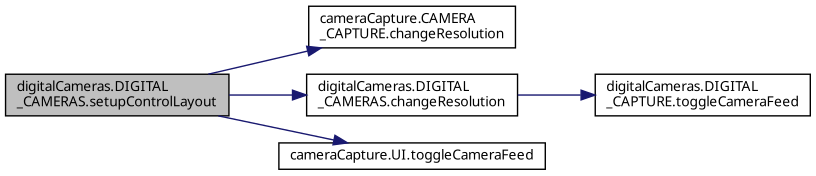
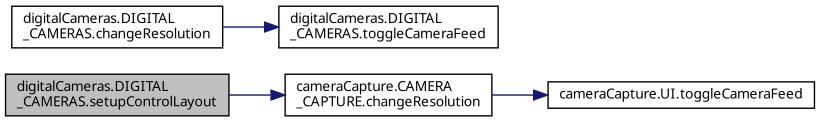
  digraph {
    fontname="Noto Sans"
    rankdir=LR
    node [color=black fillcolor=white fontname="Noto Sans" fontsize=10 shape=record style=filled]
    edge [color=midnightblue fontname="Noto Sans" fontsize=10 labelfontname=Helvetica labelfontsize=10 style=solid]
    n1 [fillcolor=grey75 fontcolor=black height=0.2 label="digitalCameras.DIGITAL\l_CAMERAS.setupControlLayout" width=0.4]
    n2 [height=0.2 label="cameraCapture.CAMERA\l_CAPTURE.changeResolution" width=0.4]
    n3 [height=0.2 label="digitalCameras.DIGITAL\l_CAMERAS.changeResolution" width=0.4]
    n4 [height=0.2 label="cameraCapture.UI.toggleCameraFeed" width=0.4]
-   n5 [height=0.2 label="digitalCameras.DIGITAL\l_CAPTURE.toggleCameraFeed" width=0.4]
+   n5 [height=0.2 label="digitalCameras.DIGITAL\l_CAMERAS.toggleCameraFeed" width=0.4]
    n1 -> n2
-   n1 -> n3
-   n1 -> n4
+   n2 -> n4
    n3 -> n5
  }
